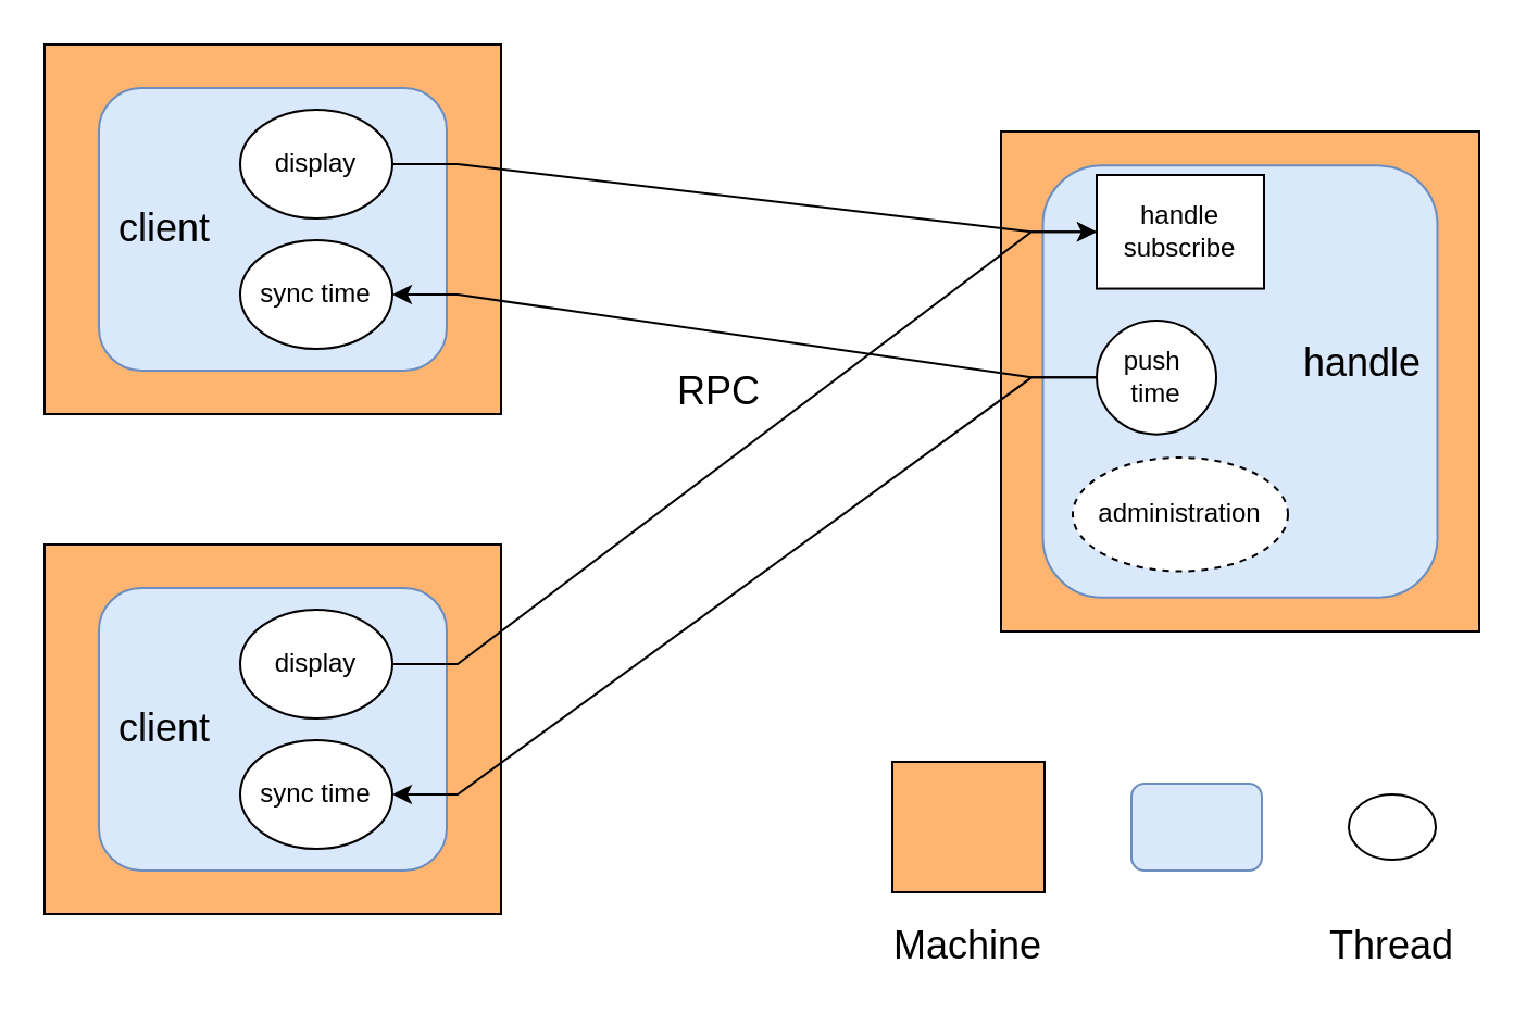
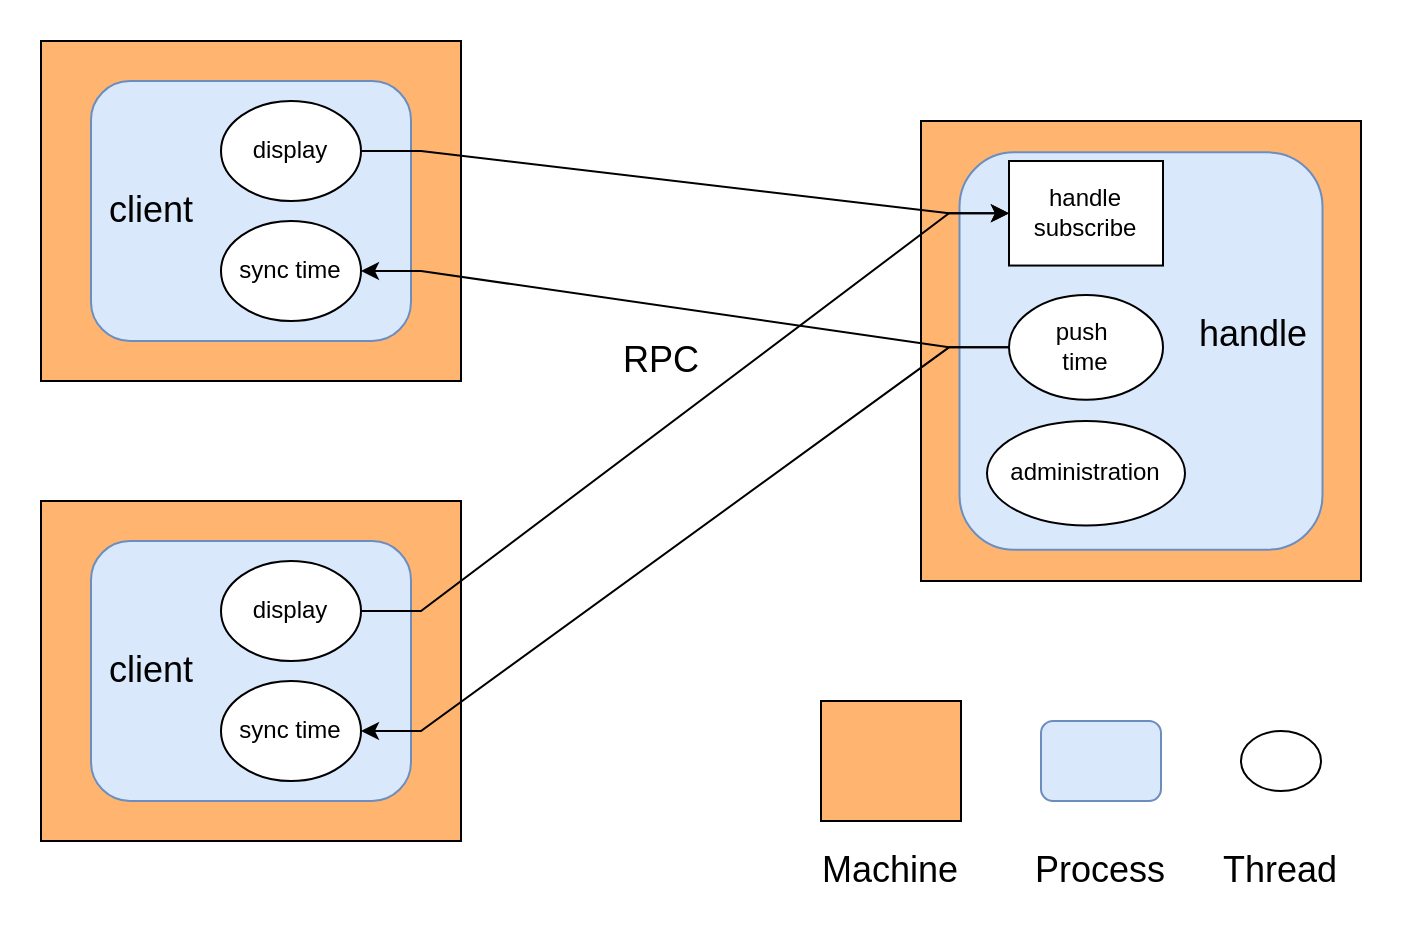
  <mxCell id="0" />
  <mxCell id="1" parent="0" />
  <mxCell id="2" value="" style="group" vertex="1" connectable="0" parent="1"><mxGeometry x="20" y="20" width="210" height="170" as="geometry" /></mxCell>
  <mxCell id="3" value="" style="rounded=0;whiteSpace=wrap;html=1;fillColor=#FFB570;" vertex="1" parent="2"><mxGeometry width="210" height="170" as="geometry" /></mxCell>
  <mxCell id="4" value="" style="rounded=1;whiteSpace=wrap;html=1;fillColor=#dae8fc;strokeColor=#6c8ebf;" vertex="1" parent="2"><mxGeometry x="25" y="20" width="160" height="130" as="geometry" /></mxCell>
  <mxCell id="5" value="display" style="ellipse;whiteSpace=wrap;html=1;" vertex="1" parent="2"><mxGeometry x="90" y="30" width="70" height="50" as="geometry" /></mxCell>
  <mxCell id="6" value="sync time" style="ellipse;whiteSpace=wrap;html=1;" vertex="1" parent="2"><mxGeometry x="90" y="90" width="70" height="50" as="geometry" /></mxCell>
  <mxCell id="7" value="&lt;font style=&quot;font-size: 18px;&quot;&gt;client&lt;/font&gt;" style="text;html=1;align=center;verticalAlign=middle;resizable=0;points=[];autosize=1;strokeColor=none;fillColor=none;" vertex="1" parent="2"><mxGeometry x="20" y="65" width="70" height="40" as="geometry" /></mxCell>
  <mxCell id="8" value="" style="group" vertex="1" connectable="0" parent="1"><mxGeometry x="20" y="250" width="210" height="170" as="geometry" /></mxCell>
  <mxCell id="9" value="" style="rounded=0;whiteSpace=wrap;html=1;fillColor=#FFB570;" vertex="1" parent="8"><mxGeometry width="210" height="170" as="geometry" /></mxCell>
  <mxCell id="10" value="" style="rounded=1;whiteSpace=wrap;html=1;fillColor=#dae8fc;strokeColor=#6c8ebf;" vertex="1" parent="8"><mxGeometry x="25" y="20" width="160" height="130" as="geometry" /></mxCell>
  <mxCell id="11" value="display" style="ellipse;whiteSpace=wrap;html=1;" vertex="1" parent="8"><mxGeometry x="90" y="30" width="70" height="50" as="geometry" /></mxCell>
  <mxCell id="12" value="sync time" style="ellipse;whiteSpace=wrap;html=1;" vertex="1" parent="8"><mxGeometry x="90" y="90" width="70" height="50" as="geometry" /></mxCell>
  <mxCell id="13" value="&lt;font style=&quot;font-size: 18px;&quot;&gt;client&lt;/font&gt;" style="text;html=1;align=center;verticalAlign=middle;resizable=0;points=[];autosize=1;strokeColor=none;fillColor=none;" vertex="1" parent="8"><mxGeometry x="20" y="65" width="70" height="40" as="geometry" /></mxCell>
  <mxCell id="14" value="" style="group" vertex="1" connectable="0" parent="1"><mxGeometry x="410" y="350" width="260" height="100" as="geometry" /></mxCell>
  <mxCell id="15" value="" style="group" vertex="1" connectable="0" parent="14"><mxGeometry width="70" height="60" as="geometry" /></mxCell>
  <mxCell id="16" value="" style="rounded=0;whiteSpace=wrap;html=1;fillColor=#FFB570;" vertex="1" parent="15"><mxGeometry width="70" height="60.0" as="geometry" /></mxCell>
  <mxCell id="17" value="" style="rounded=1;whiteSpace=wrap;html=1;fillColor=#dae8fc;strokeColor=#6c8ebf;" vertex="1" parent="14"><mxGeometry x="110" y="10" width="60" height="40" as="geometry" /></mxCell>
  <mxCell id="18" value="" style="ellipse;whiteSpace=wrap;html=1;" vertex="1" parent="14"><mxGeometry x="210" y="15" width="40" height="30" as="geometry" /></mxCell>
  <mxCell id="19" value="Machine" style="text;html=1;strokeColor=none;fillColor=none;align=center;verticalAlign=middle;whiteSpace=wrap;rounded=0;fontSize=18;" vertex="1" parent="14"><mxGeometry x="5" y="70" width="60" height="30" as="geometry" /></mxCell>
+ <mxCell id="20" value="Process" style="text;html=1;strokeColor=none;fillColor=none;align=center;verticalAlign=middle;whiteSpace=wrap;rounded=0;fontSize=18;" vertex="1" parent="14"><mxGeometry x="110" y="70" width="60" height="30" as="geometry" /></mxCell>
  <mxCell id="21" value="Thread" style="text;html=1;strokeColor=none;fillColor=none;align=center;verticalAlign=middle;whiteSpace=wrap;rounded=0;fontSize=18;" vertex="1" parent="14"><mxGeometry x="200" y="70" width="60" height="30" as="geometry" /></mxCell>
  <mxCell id="22" value="" style="group" vertex="1" connectable="0" parent="1"><mxGeometry x="460" y="60" width="220" height="230" as="geometry" /></mxCell>
  <mxCell id="23" value="" style="rounded=0;whiteSpace=wrap;html=1;fillColor=#FFB570;" vertex="1" parent="22"><mxGeometry width="220.0" height="230" as="geometry" /></mxCell>
  <mxCell id="24" value="" style="rounded=1;whiteSpace=wrap;html=1;fillColor=#dae8fc;strokeColor=#6c8ebf;" vertex="1" parent="22"><mxGeometry x="19.25" y="15.679" width="181.5" height="198.636" as="geometry" /></mxCell>
  <mxCell id="25" value="handle subscribe" style="whiteSpace=wrap;html=1;rounded=0;" vertex="1" parent="22"><mxGeometry x="44" y="20.004" width="77" height="52.273" as="geometry" /></mxCell>
- <mxCell id="26" value="push&amp;nbsp;&lt;br&gt;time" style="ellipse;whiteSpace=wrap;html=1;" vertex="1" parent="22"><mxGeometry x="44" y="87.041" width="55" height="52.273" as="geometry" /></mxCell>
+ <mxCell id="26" value="push&amp;nbsp;&lt;br&gt;time" style="ellipse;whiteSpace=wrap;html=1;" vertex="1" parent="22"><mxGeometry x="44" y="87.041" width="77" height="52.273" as="geometry" /></mxCell>
  <mxCell id="27" value="&lt;font style=&quot;font-size: 18px;&quot;&gt;handle&lt;/font&gt;" style="text;html=1;align=center;verticalAlign=middle;resizable=0;points=[];autosize=1;strokeColor=none;fillColor=none;" vertex="1" parent="22"><mxGeometry x="130.75" y="87.038" width="70" height="40" as="geometry" /></mxCell>
- <mxCell id="28" value="administration" style="ellipse;whiteSpace=wrap;html=1;dashed=1;" vertex="1" parent="22"><mxGeometry x="33" y="149.998" width="99.0" height="52.273" as="geometry" /></mxCell>
+ <mxCell id="28" value="administration" style="ellipse;whiteSpace=wrap;html=1;" vertex="1" parent="22"><mxGeometry x="33" y="149.998" width="99.0" height="52.273" as="geometry" /></mxCell>
  <mxCell id="29" style="edgeStyle=entityRelationEdgeStyle;rounded=0;orthogonalLoop=1;jettySize=auto;html=1;exitX=1;exitY=0.5;exitDx=0;exitDy=0;fontSize=18;" edge="1" parent="1" source="5" target="25"><mxGeometry relative="1" as="geometry" /></mxCell>
  <mxCell id="30" style="edgeStyle=entityRelationEdgeStyle;rounded=0;orthogonalLoop=1;jettySize=auto;html=1;exitX=1;exitY=0.5;exitDx=0;exitDy=0;entryX=0;entryY=0.5;entryDx=0;entryDy=0;fontSize=18;" edge="1" parent="1" source="11" target="25"><mxGeometry relative="1" as="geometry" /></mxCell>
  <mxCell id="31" style="edgeStyle=entityRelationEdgeStyle;rounded=0;orthogonalLoop=1;jettySize=auto;html=1;exitX=0;exitY=0.5;exitDx=0;exitDy=0;fontSize=18;" edge="1" parent="1" source="26" target="6"><mxGeometry relative="1" as="geometry" /></mxCell>
  <mxCell id="32" style="edgeStyle=entityRelationEdgeStyle;rounded=0;orthogonalLoop=1;jettySize=auto;html=1;exitX=0;exitY=0.5;exitDx=0;exitDy=0;entryX=1;entryY=0.5;entryDx=0;entryDy=0;fontSize=18;" edge="1" parent="1" source="26" target="12"><mxGeometry relative="1" as="geometry" /></mxCell>
  <mxCell id="33" value="RPC" style="text;html=1;align=center;verticalAlign=middle;resizable=0;points=[];autosize=1;strokeColor=none;fillColor=none;fontSize=18;" vertex="1" parent="1"><mxGeometry x="300" y="160" width="60" height="40" as="geometry" /></mxCell>
